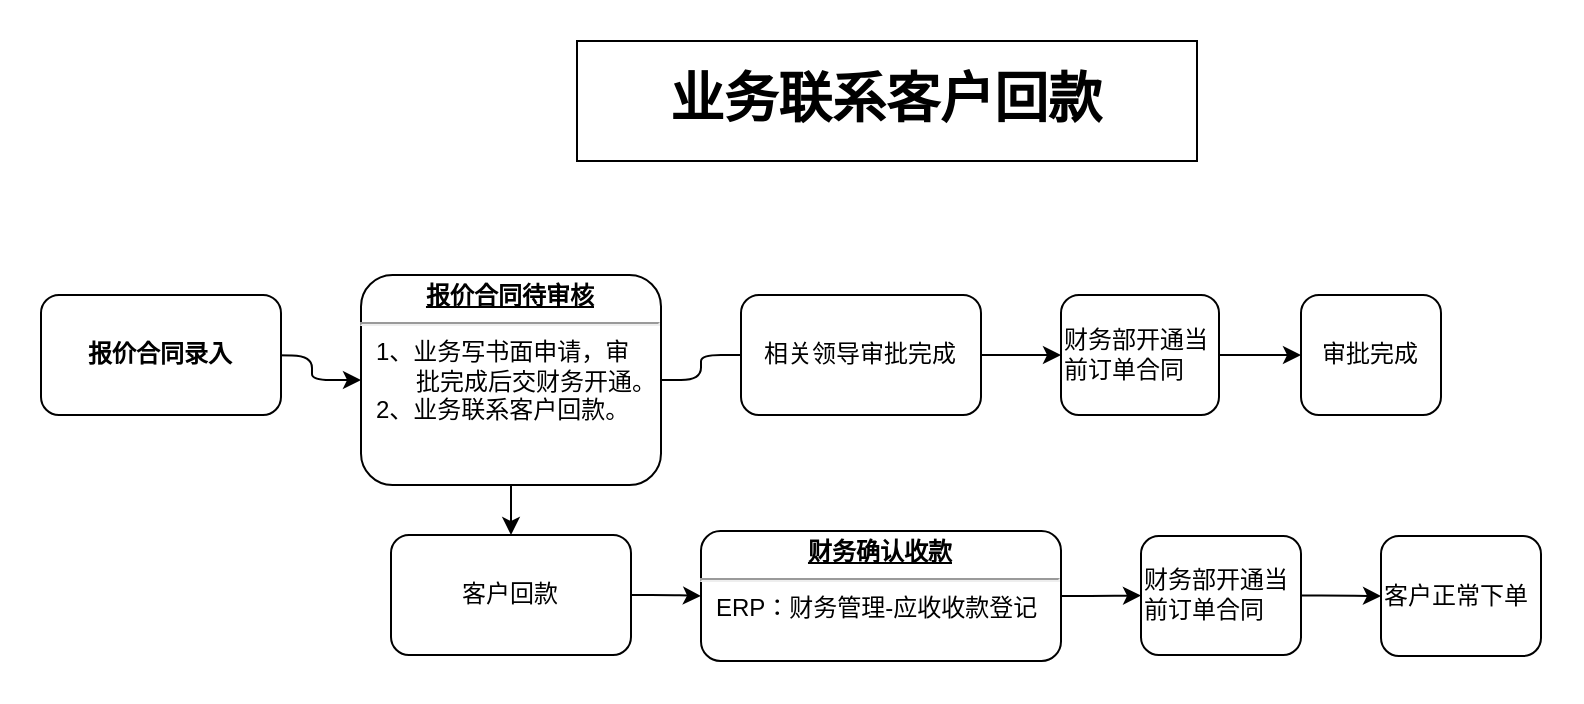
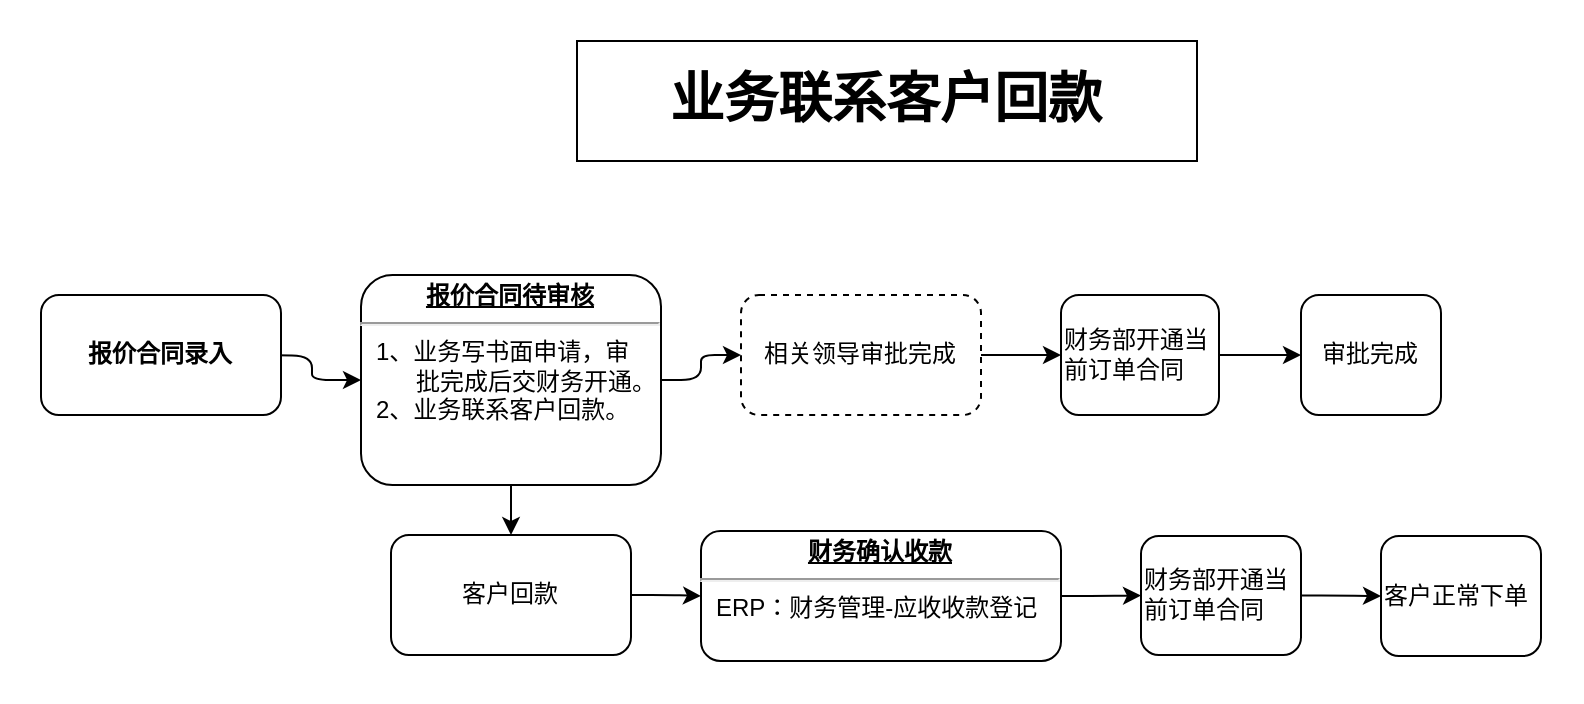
  <mxCell id="0" />
  <mxCell id="1" parent="0" />
- <mxCell id="2" value="" style="edgeStyle=orthogonalEdgeStyle;curved=0;rounded=1;sketch=0;orthogonalLoop=1;jettySize=auto;html=1;endArrow=none;" edge="1" parent="1" source="4" target="8"><mxGeometry relative="1" as="geometry" /></mxCell>
+ <mxCell id="2" value="" style="edgeStyle=orthogonalEdgeStyle;curved=0;rounded=1;sketch=0;orthogonalLoop=1;jettySize=auto;html=1;" edge="1" parent="1" source="4" target="8"><mxGeometry relative="1" as="geometry" /></mxCell>
  <mxCell id="3" value="" style="edgeStyle=orthogonalEdgeStyle;curved=0;rounded=1;sketch=0;orthogonalLoop=1;jettySize=auto;html=1;" edge="1" parent="1" source="4" target="12"><mxGeometry relative="1" as="geometry" /></mxCell>
  <mxCell id="4" value="&lt;p style=&quot;margin: 0px ; margin-top: 4px ; text-align: center ; text-decoration: underline&quot;&gt;&lt;b&gt;&lt;font style=&quot;vertical-align: inherit&quot;&gt;&lt;font style=&quot;vertical-align: inherit&quot;&gt;&lt;font style=&quot;vertical-align: inherit&quot;&gt;&lt;font style=&quot;vertical-align: inherit&quot;&gt;&lt;font style=&quot;vertical-align: inherit&quot;&gt;&lt;font style=&quot;vertical-align: inherit&quot;&gt;&lt;font style=&quot;vertical-align: inherit&quot;&gt;&lt;font style=&quot;vertical-align: inherit&quot;&gt;&lt;font style=&quot;vertical-align: inherit&quot;&gt;&lt;font style=&quot;vertical-align: inherit&quot;&gt;&lt;font style=&quot;vertical-align: inherit&quot;&gt;&lt;font style=&quot;vertical-align: inherit&quot;&gt;&lt;font style=&quot;vertical-align: inherit&quot;&gt;&lt;font style=&quot;vertical-align: inherit&quot;&gt;报价合同待审核&lt;/font&gt;&lt;/font&gt;&lt;/font&gt;&lt;/font&gt;&lt;/font&gt;&lt;/font&gt;&lt;/font&gt;&lt;/font&gt;&lt;/font&gt;&lt;/font&gt;&lt;/font&gt;&lt;/font&gt;&lt;/font&gt;&lt;/font&gt;&lt;/b&gt;&lt;/p&gt;&lt;hr&gt;&lt;p style=&quot;margin: 0px ; margin-left: 8px&quot;&gt;&lt;font style=&quot;vertical-align: inherit&quot;&gt;&lt;font style=&quot;vertical-align: inherit&quot;&gt;&lt;font style=&quot;vertical-align: inherit&quot;&gt;&lt;font style=&quot;vertical-align: inherit&quot;&gt;&lt;font style=&quot;vertical-align: inherit&quot;&gt;&lt;font style=&quot;vertical-align: inherit&quot;&gt;&lt;font style=&quot;vertical-align: inherit&quot;&gt;&lt;font style=&quot;vertical-align: inherit&quot;&gt;&lt;font style=&quot;vertical-align: inherit&quot;&gt;&lt;font style=&quot;vertical-align: inherit&quot;&gt;&lt;font style=&quot;vertical-align: inherit&quot;&gt;&lt;font style=&quot;vertical-align: inherit&quot;&gt;&lt;font style=&quot;vertical-align: inherit&quot;&gt;&lt;font style=&quot;vertical-align: inherit&quot;&gt;1、业务写书面申请，审&lt;/font&gt;&lt;/font&gt;&lt;/font&gt;&lt;/font&gt;&lt;/font&gt;&lt;/font&gt;&lt;/font&gt;&lt;/font&gt;&lt;/font&gt;&lt;/font&gt;&lt;/font&gt;&lt;/font&gt;&lt;/font&gt;&lt;/font&gt;&lt;/p&gt;&lt;p style=&quot;margin: 0px ; margin-left: 8px&quot;&gt;&lt;font style=&quot;vertical-align: inherit&quot;&gt;&lt;font style=&quot;vertical-align: inherit&quot;&gt;&lt;font style=&quot;vertical-align: inherit&quot;&gt;&lt;font style=&quot;vertical-align: inherit&quot;&gt;&lt;font style=&quot;vertical-align: inherit&quot;&gt;&lt;font style=&quot;vertical-align: inherit&quot;&gt;&lt;font style=&quot;vertical-align: inherit&quot;&gt;&lt;font style=&quot;vertical-align: inherit&quot;&gt;&lt;font style=&quot;vertical-align: inherit&quot;&gt;&lt;font style=&quot;vertical-align: inherit&quot;&gt;&lt;font style=&quot;vertical-align: inherit&quot;&gt;&lt;font style=&quot;vertical-align: inherit&quot;&gt;&lt;font style=&quot;vertical-align: inherit&quot;&gt;&lt;font style=&quot;vertical-align: inherit&quot;&gt;&amp;nbsp; &amp;nbsp; &amp;nbsp; 批&lt;/font&gt;&lt;/font&gt;&lt;/font&gt;&lt;/font&gt;&lt;/font&gt;&lt;/font&gt;&lt;/font&gt;&lt;/font&gt;&lt;/font&gt;&lt;/font&gt;&lt;/font&gt;&lt;/font&gt;&lt;/font&gt;&lt;/font&gt;&lt;span&gt;完成后交财务开通。&lt;/span&gt;&lt;/p&gt;&lt;p style=&quot;margin: 0px ; margin-left: 8px&quot;&gt;&lt;font style=&quot;vertical-align: inherit&quot;&gt;&lt;font style=&quot;vertical-align: inherit&quot;&gt;&lt;font style=&quot;vertical-align: inherit&quot;&gt;&lt;font style=&quot;vertical-align: inherit&quot;&gt;&lt;font style=&quot;vertical-align: inherit&quot;&gt;&lt;font style=&quot;vertical-align: inherit&quot;&gt;&lt;font style=&quot;vertical-align: inherit&quot;&gt;&lt;font style=&quot;vertical-align: inherit&quot;&gt;&lt;font style=&quot;vertical-align: inherit&quot;&gt;&lt;font style=&quot;vertical-align: inherit&quot;&gt;&lt;font style=&quot;vertical-align: inherit&quot;&gt;&lt;font style=&quot;vertical-align: inherit&quot;&gt;&lt;font style=&quot;vertical-align: inherit&quot;&gt;&lt;font style=&quot;vertical-align: inherit&quot;&gt;&lt;font style=&quot;vertical-align: inherit&quot;&gt;&lt;font style=&quot;vertical-align: inherit&quot;&gt;2、业务联系客户回款。&lt;/font&gt;&lt;/font&gt;&lt;/font&gt;&lt;/font&gt;&lt;/font&gt;&lt;/font&gt;&lt;/font&gt;&lt;/font&gt;&lt;/font&gt;&lt;/font&gt;&lt;/font&gt;&lt;/font&gt;&lt;/font&gt;&lt;/font&gt;&lt;/font&gt;&lt;/font&gt;&lt;br&gt;&lt;/p&gt;" style="verticalAlign=top;align=left;overflow=fill;fontSize=12;fontFamily=Helvetica;html=1;rounded=1;sketch=0;" vertex="1" parent="1"><mxGeometry x="180" y="137" width="150" height="105" as="geometry" /></mxCell>
  <mxCell id="5" value="" style="edgeStyle=orthogonalEdgeStyle;curved=0;rounded=1;sketch=0;orthogonalLoop=1;jettySize=auto;html=1;" edge="1" parent="1" target="4"><mxGeometry relative="1" as="geometry"><mxPoint x="130" y="177" as="sourcePoint" /></mxGeometry></mxCell>
  <mxCell id="6" value="&lt;font style=&quot;vertical-align: inherit&quot;&gt;&lt;font style=&quot;vertical-align: inherit&quot;&gt;&lt;font style=&quot;vertical-align: inherit&quot;&gt;&lt;font style=&quot;vertical-align: inherit&quot;&gt;&lt;b&gt;报价合同录入&lt;/b&gt;&lt;/font&gt;&lt;/font&gt;&lt;/font&gt;&lt;/font&gt;" style="rounded=1;whiteSpace=wrap;html=1;sketch=0;" vertex="1" parent="1"><mxGeometry x="20" y="147" width="120" height="60" as="geometry" /></mxCell>
  <mxCell id="7" value="" style="edgeStyle=orthogonalEdgeStyle;curved=0;rounded=1;sketch=0;orthogonalLoop=1;jettySize=auto;html=1;" edge="1" parent="1" source="8" target="10"><mxGeometry relative="1" as="geometry" /></mxCell>
- <mxCell id="8" value="相关领导审批完成" style="whiteSpace=wrap;html=1;rounded=1;align=center;verticalAlign=middle;sketch=0;fontStyle=0" vertex="1" parent="1"><mxGeometry x="370" y="147" width="120" height="60" as="geometry" /></mxCell>
+ <mxCell id="8" value="相关领导审批完成" style="whiteSpace=wrap;html=1;rounded=1;align=center;verticalAlign=middle;sketch=0;fontStyle=0;dashed=1;" vertex="1" parent="1"><mxGeometry x="370" y="147" width="120" height="60" as="geometry" /></mxCell>
  <mxCell id="9" value="" style="edgeStyle=orthogonalEdgeStyle;curved=0;rounded=1;sketch=0;orthogonalLoop=1;jettySize=auto;html=1;" edge="1" parent="1" source="10" target="18"><mxGeometry relative="1" as="geometry" /></mxCell>
  <mxCell id="10" value="财务部开通当前订单合同" style="whiteSpace=wrap;html=1;rounded=1;fontStyle=0;sketch=0;align=left;" vertex="1" parent="1"><mxGeometry x="530" y="147" width="79" height="60" as="geometry" /></mxCell>
  <mxCell id="11" value="" style="edgeStyle=orthogonalEdgeStyle;curved=0;rounded=1;sketch=0;orthogonalLoop=1;jettySize=auto;html=1;" edge="1" parent="1" source="12" target="15"><mxGeometry relative="1" as="geometry" /></mxCell>
  <mxCell id="12" value="客户回款" style="whiteSpace=wrap;html=1;rounded=1;align=center;verticalAlign=middle;sketch=0;" vertex="1" parent="1"><mxGeometry x="195" y="267" width="120" height="60" as="geometry" /></mxCell>
  <mxCell id="13" style="edgeStyle=orthogonalEdgeStyle;curved=0;rounded=1;sketch=0;orthogonalLoop=1;jettySize=auto;html=1;exitX=0.5;exitY=1;exitDx=0;exitDy=0;" edge="1" parent="1"><mxGeometry relative="1" as="geometry"><mxPoint x="440" y="327" as="sourcePoint" /><mxPoint x="440" y="327" as="targetPoint" /></mxGeometry></mxCell>
  <mxCell id="14" value="" style="edgeStyle=orthogonalEdgeStyle;curved=0;rounded=1;sketch=0;orthogonalLoop=1;jettySize=auto;html=1;" edge="1" parent="1" source="15" target="17"><mxGeometry relative="1" as="geometry" /></mxCell>
  <mxCell id="15" value="&lt;p style=&quot;margin: 0px ; margin-top: 4px ; text-align: center ; text-decoration: underline&quot;&gt;&lt;b&gt;财务确认收款&lt;/b&gt;&lt;br&gt;&lt;/p&gt;&lt;hr&gt;&lt;p style=&quot;margin: 0px ; margin-left: 8px&quot;&gt;&lt;span style=&quot;text-align: center&quot;&gt;ERP：财务管理-应收收款登记&lt;/span&gt;&lt;br&gt;&lt;/p&gt;" style="verticalAlign=top;align=left;overflow=fill;fontSize=12;fontFamily=Helvetica;html=1;rounded=1;sketch=0;" vertex="1" parent="1"><mxGeometry x="350" y="265" width="180" height="65" as="geometry" /></mxCell>
  <mxCell id="16" value="" style="edgeStyle=orthogonalEdgeStyle;curved=0;rounded=1;sketch=0;orthogonalLoop=1;jettySize=auto;html=1;" edge="1" parent="1" source="17" target="19"><mxGeometry relative="1" as="geometry" /></mxCell>
  <mxCell id="17" value="财务部开通当前订单合同" style="whiteSpace=wrap;html=1;rounded=1;align=left;verticalAlign=middle;sketch=0;" vertex="1" parent="1"><mxGeometry x="570" y="267.5" width="80" height="59.5" as="geometry" /></mxCell>
  <mxCell id="18" value="审批完成" style="whiteSpace=wrap;html=1;rounded=1;fontStyle=0;align=center;sketch=0;" vertex="1" parent="1"><mxGeometry x="650" y="147" width="70" height="60" as="geometry" /></mxCell>
  <mxCell id="19" value="客户正常下单" style="whiteSpace=wrap;html=1;rounded=1;align=left;sketch=0;" vertex="1" parent="1"><mxGeometry x="690" y="267.5" width="80" height="60" as="geometry" /></mxCell>
  <mxCell id="20" value="&lt;font style=&quot;font-size: 27px&quot;&gt;&lt;b&gt;业务联系客户回款&lt;/b&gt;&lt;/font&gt;" style="rounded=0;whiteSpace=wrap;html=1;sketch=0;align=center;labelBackgroundColor=none;" vertex="1" parent="1"><mxGeometry x="288" y="20" width="310" height="60" as="geometry" /></mxCell>
